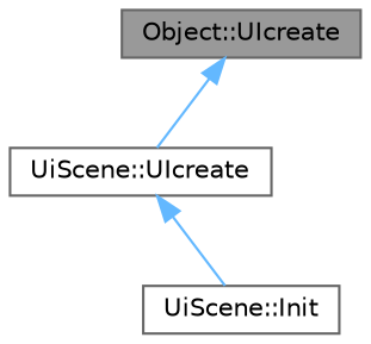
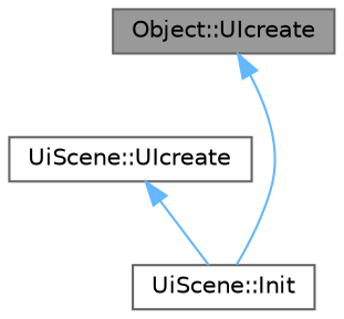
  digraph {
    rankdir=TB
    node [color=grey40 fillcolor=white fontname=Helvetica fontsize=10 shape=box style=filled]
    edge [color=steelblue1 dir=back fontname=Helvetica fontsize=10 labelfontname=Helvetica labelfontsize=10 style=solid]
    n1 [color=gray40 fillcolor=grey60 fontcolor=black height=0.2 label="Object::UIcreate" width=0.4]
    n2 [height=0.2 label="UiScene::UIcreate" width=0.4]
    n3 [height=0.2 label="UiScene::Init" width=0.4]
-   n1 -> n2
+   n1 -> n3
    n2 -> n3
  }
